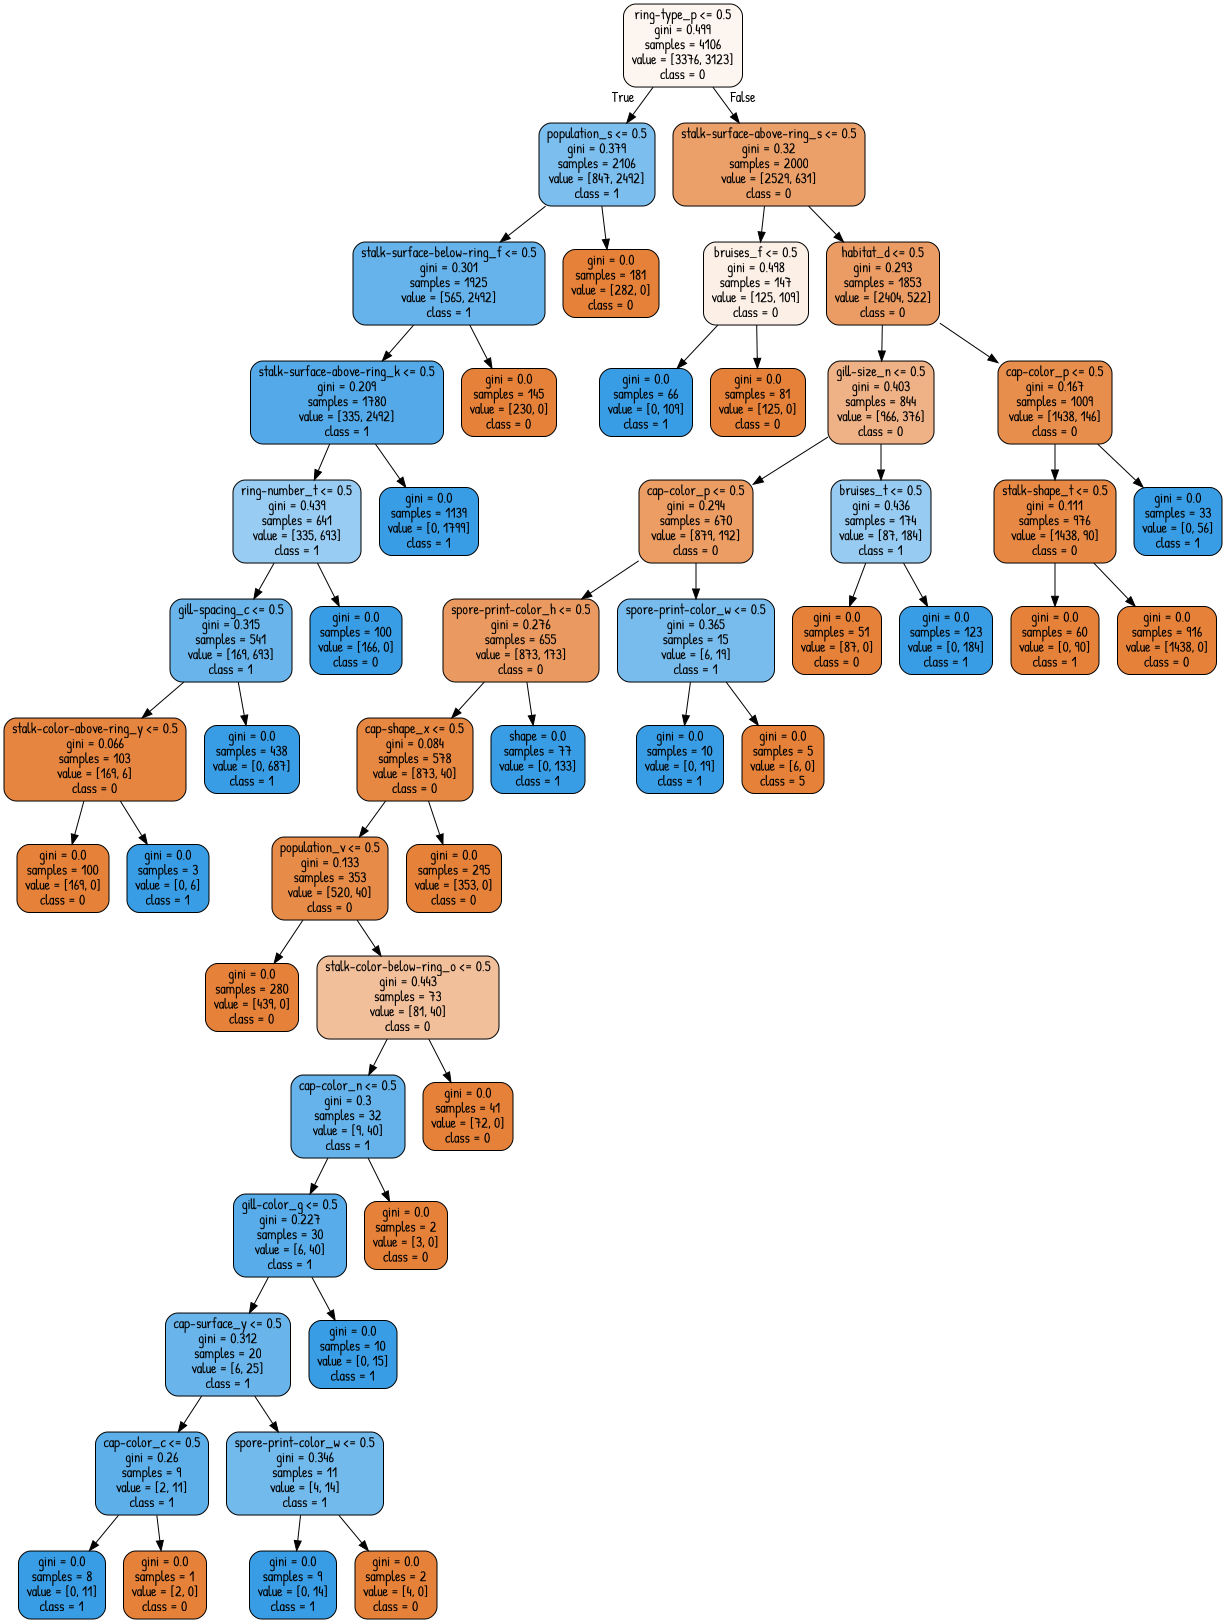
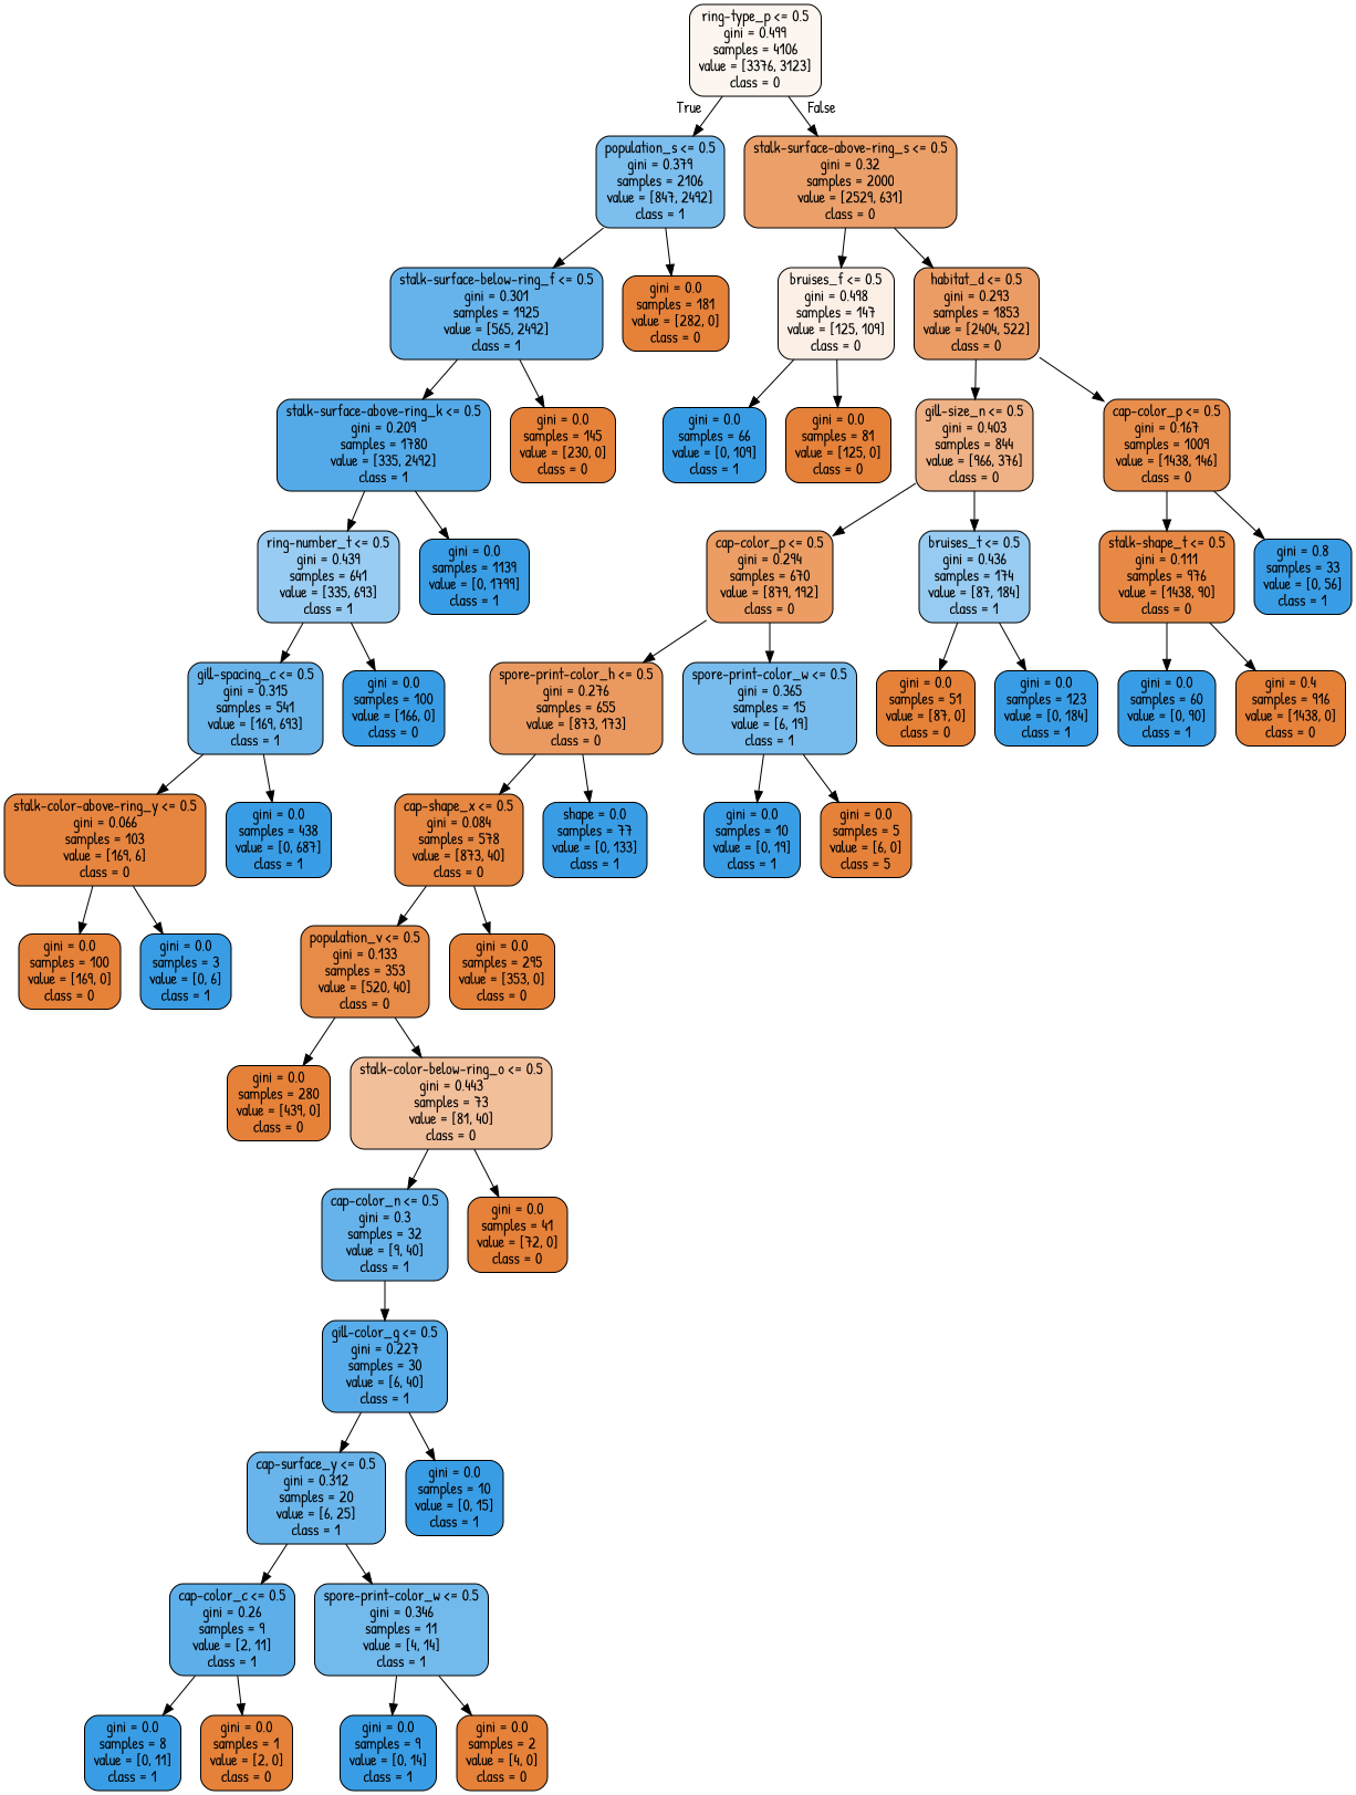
  digraph {
    fontname="Patrick Hand"
    node [color=black fillcolor="#e58139" fontname="Patrick Hand" shape=box style="filled, rounded"]
    edge [fontname="Patrick Hand"]
    n1 [fillcolor="#fdf6f0" label="ring-type_p <= 0.5\ngini = 0.499\nsamples = 4106\nvalue = [3376, 3123]\nclass = 0"]
    n2 [fillcolor="#7cbeee" label="population_s <= 0.5\ngini = 0.379\nsamples = 2106\nvalue = [847, 2492]\nclass = 1"]
    n3 [fillcolor="#eba06a" label="stalk-surface-above-ring_s <= 0.5\ngini = 0.32\nsamples = 2000\nvalue = [2529, 631]\nclass = 0"]
    n4 [fillcolor="#66b3eb" label="stalk-surface-below-ring_f <= 0.5\ngini = 0.301\nsamples = 1925\nvalue = [565, 2492]\nclass = 1"]
    n5 [label="gini = 0.0\nsamples = 181\nvalue = [282, 0]\nclass = 0"]
    n6 [fillcolor="#fcefe6" label="bruises_f <= 0.5\ngini = 0.498\nsamples = 147\nvalue = [125, 109]\nclass = 0"]
    n7 [fillcolor="#eb9c64" label="habitat_d <= 0.5\ngini = 0.293\nsamples = 1853\nvalue = [2404, 522]\nclass = 0"]
    n8 [fillcolor="#54aae8" label="stalk-surface-above-ring_k <= 0.5\ngini = 0.209\nsamples = 1780\nvalue = [335, 2492]\nclass = 1"]
    n9 [label="gini = 0.0\nsamples = 145\nvalue = [230, 0]\nclass = 0"]
    n10 [fillcolor="#99ccf2" label="ring-number_t <= 0.5\ngini = 0.439\nsamples = 641\nvalue = [335, 693]\nclass = 1"]
    n11 [fillcolor="#399de5" label="gini = 0.0\nsamples = 1139\nvalue = [0, 1799]\nclass = 1"]
    n12 [fillcolor="#69b5eb" label="gill-spacing_c <= 0.5\ngini = 0.315\nsamples = 541\nvalue = [169, 693]\nclass = 1"]
    n13 [fillcolor="#399de5" label="gini = 0.0\nsamples = 100\nvalue = [166, 0]\nclass = 0"]
    n14 [fillcolor="#e68540" label="stalk-color-above-ring_y <= 0.5\ngini = 0.066\nsamples = 103\nvalue = [169, 6]\nclass = 0"]
    n15 [fillcolor="#399de5" label="gini = 0.0\nsamples = 438\nvalue = [0, 687]\nclass = 1"]
    n16 [label="gini = 0.0\nsamples = 100\nvalue = [169, 0]\nclass = 0"]
    n17 [fillcolor="#399de5" label="gini = 0.0\nsamples = 3\nvalue = [0, 6]\nclass = 1"]
    n18 [fillcolor="#399de5" label="gini = 0.0\nsamples = 66\nvalue = [0, 109]\nclass = 1"]
    n19 [label="gini = 0.0\nsamples = 81\nvalue = [125, 0]\nclass = 0"]
    n20 [fillcolor="#efb286" label="gill-size_n <= 0.5\ngini = 0.403\nsamples = 844\nvalue = [966, 376]\nclass = 0"]
    n21 [fillcolor="#e88e4d" label="cap-color_p <= 0.5\ngini = 0.167\nsamples = 1009\nvalue = [1438, 146]\nclass = 0"]
    n22 [fillcolor="#eb9d64" label="cap-color_p <= 0.5\ngini = 0.294\nsamples = 670\nvalue = [879, 192]\nclass = 0"]
    n23 [fillcolor="#97cbf1" label="bruises_t <= 0.5\ngini = 0.436\nsamples = 174\nvalue = [87, 184]\nclass = 1"]
    n24 [fillcolor="#e78945" label="stalk-shape_t <= 0.5\ngini = 0.111\nsamples = 976\nvalue = [1438, 90]\nclass = 0"]
-   n25 [fillcolor="#399de5" label="gini = 0.0\nsamples = 33\nvalue = [0, 56]\nclass = 1"]
+   n25 [fillcolor="#399de5" label="gini = 0.8\nsamples = 33\nvalue = [0, 56]\nclass = 1"]
    n26 [fillcolor="#ea9a60" label="spore-print-color_h <= 0.5\ngini = 0.276\nsamples = 655\nvalue = [873, 173]\nclass = 0"]
    n27 [fillcolor="#78bced" label="spore-print-color_w <= 0.5\ngini = 0.365\nsamples = 15\nvalue = [6, 19]\nclass = 1"]
    n28 [label="gini = 0.0\nsamples = 51\nvalue = [87, 0]\nclass = 0"]
    n29 [fillcolor="#399de5" label="gini = 0.0\nsamples = 123\nvalue = [0, 184]\nclass = 1"]
    n30 [fillcolor="#e68742" label="cap-shape_x <= 0.5\ngini = 0.084\nsamples = 578\nvalue = [873, 40]\nclass = 0"]
    n31 [fillcolor="#399de5" label="shape = 0.0\nsamples = 77\nvalue = [0, 133]\nclass = 1"]
    n32 [fillcolor="#399de5" label="gini = 0.0\nsamples = 10\nvalue = [0, 19]\nclass = 1"]
    n33 [label="gini = 0.0\nsamples = 5\nvalue = [6, 0]\nclass = 5"]
    n34 [fillcolor="#e78b48" label="population_v <= 0.5\ngini = 0.133\nsamples = 353\nvalue = [520, 40]\nclass = 0"]
    n35 [label="gini = 0.0\nsamples = 295\nvalue = [353, 0]\nclass = 0"]
    n36 [label="gini = 0.0\nsamples = 280\nvalue = [439, 0]\nclass = 0"]
    n37 [fillcolor="#f2bf9b" label="stalk-color-below-ring_o <= 0.5\ngini = 0.443\nsamples = 73\nvalue = [81, 40]\nclass = 0"]
    n38 [fillcolor="#66b3eb" label="cap-color_n <= 0.5\ngini = 0.3\nsamples = 32\nvalue = [9, 40]\nclass = 1"]
    n39 [label="gini = 0.0\nsamples = 41\nvalue = [72, 0]\nclass = 0"]
    n40 [fillcolor="#57ace9" label="gill-color_g <= 0.5\ngini = 0.227\nsamples = 30\nvalue = [6, 40]\nclass = 1"]
-   n41 [label="gini = 0.0\nsamples = 2\nvalue = [3, 0]\nclass = 0"]
    n42 [fillcolor="#69b5eb" label="cap-surface_y <= 0.5\ngini = 0.312\nsamples = 20\nvalue = [6, 25]\nclass = 1"]
    n43 [fillcolor="#399de5" label="gini = 0.0\nsamples = 10\nvalue = [0, 15]\nclass = 1"]
    n44 [fillcolor="#5dafea" label="cap-color_c <= 0.5\ngini = 0.26\nsamples = 9\nvalue = [2, 11]\nclass = 1"]
    n45 [fillcolor="#72b9ec" label="spore-print-color_w <= 0.5\ngini = 0.346\nsamples = 11\nvalue = [4, 14]\nclass = 1"]
    n46 [fillcolor="#399de5" label="gini = 0.0\nsamples = 8\nvalue = [0, 11]\nclass = 1"]
    n47 [label="gini = 0.0\nsamples = 1\nvalue = [2, 0]\nclass = 0"]
    n48 [fillcolor="#399de5" label="gini = 0.0\nsamples = 9\nvalue = [0, 14]\nclass = 1"]
    n49 [label="gini = 0.0\nsamples = 2\nvalue = [4, 0]\nclass = 0"]
-   n50 [label="gini = 0.0\nsamples = 60\nvalue = [0, 90]\nclass = 1"]
-   n51 [label="gini = 0.0\nsamples = 916\nvalue = [1438, 0]\nclass = 0"]
+   n50 [fillcolor="#399de5" label="gini = 0.0\nsamples = 60\nvalue = [0, 90]\nclass = 1"]
+   n51 [label="gini = 0.4\nsamples = 916\nvalue = [1438, 0]\nclass = 0"]
    n1 -> n2 [headlabel=True labelangle=45 labeldistance=2.5]
    n1 -> n3 [headlabel=False labelangle=-45 labeldistance=2.5]
    n2 -> n4
    n2 -> n5
    n3 -> n6
    n3 -> n7
    n4 -> n8
    n4 -> n9
    n6 -> n18
    n6 -> n19
    n7 -> n20
    n7 -> n21
    n8 -> n10
    n8 -> n11
    n10 -> n12
    n10 -> n13
    n12 -> n14
    n12 -> n15
    n14 -> n16
    n14 -> n17
    n20 -> n22
    n20 -> n23
    n21 -> n24
    n21 -> n25
    n22 -> n26
    n22 -> n27
    n23 -> n28
    n23 -> n29
    n24 -> n50
    n24 -> n51
    n26 -> n30
    n26 -> n31
    n27 -> n32
    n27 -> n33
    n30 -> n34
    n30 -> n35
    n34 -> n36
    n34 -> n37
    n37 -> n38
    n37 -> n39
    n38 -> n40
-   n38 -> n41
    n40 -> n42
    n40 -> n43
    n42 -> n44
    n42 -> n45
    n44 -> n46
    n44 -> n47
    n45 -> n48
    n45 -> n49
  }
